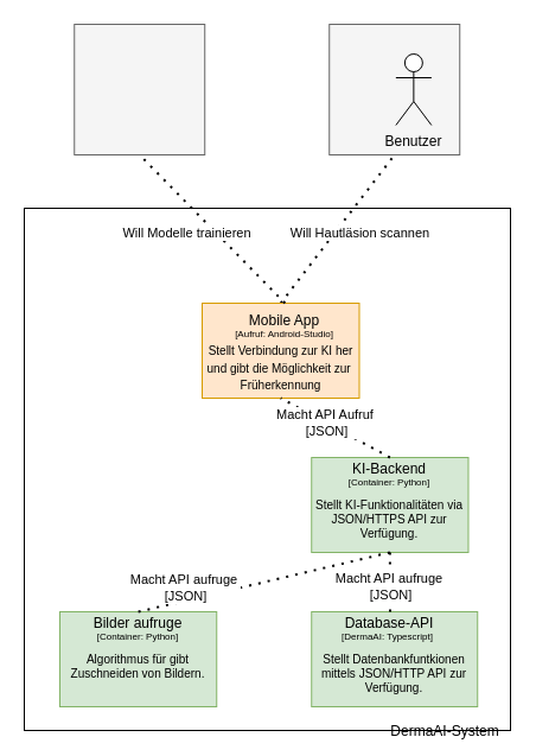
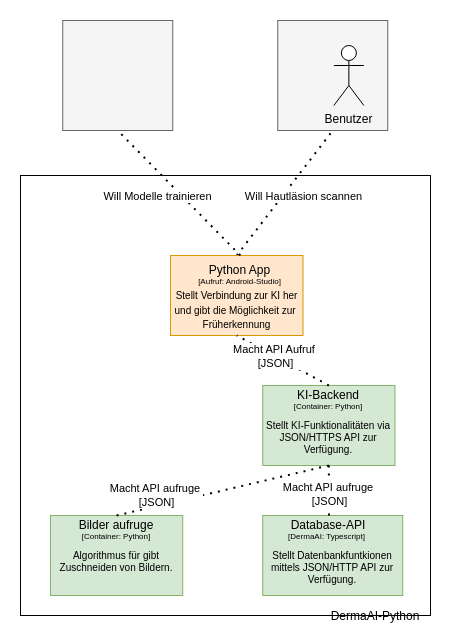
  <mxCell id="0" />
  <mxCell id="1" parent="0" />
  <mxCell id="2" value="" style="rounded=0;whiteSpace=wrap;html=1;fillColor=#FFFFFF;strokeColor=#000000;" parent="1" vertex="1"><mxGeometry x="20" y="175" width="410" height="440" as="geometry" /></mxCell>
  <mxCell id="3" value="" style="whiteSpace=wrap;html=1;aspect=fixed;fillColor=#f5f5f5;strokeColor=#666666;fontColor=#333333;" parent="1" vertex="1"><mxGeometry x="277.24" y="20" width="110" height="110" as="geometry" /></mxCell>
  <mxCell id="4" value="Benutzer" style="shape=umlActor;verticalLabelPosition=bottom;verticalAlign=top;html=1;outlineConnect=0;" parent="1" vertex="1"><mxGeometry x="333.36" y="45" width="30" height="60" as="geometry" /></mxCell>
  <mxCell id="5" style="edgeStyle=orthogonalEdgeStyle;rounded=0;orthogonalLoop=1;jettySize=auto;html=1;exitX=0.5;exitY=0;exitDx=0;exitDy=0;" parent="1" edge="1"><mxGeometry relative="1" as="geometry"><mxPoint x="235" y="135" as="targetPoint" /><mxPoint x="235" y="135" as="sourcePoint" /></mxGeometry></mxCell>
  <mxCell id="6" value="" style="endArrow=none;dashed=1;html=1;dashPattern=1 3;strokeWidth=2;rounded=0;exitX=0.5;exitY=0;exitDx=0;exitDy=0;entryX=0.5;entryY=1;entryDx=0;entryDy=0;" parent="1" source="8" target="3" edge="1"><mxGeometry width="50" height="50" relative="1" as="geometry"><mxPoint x="200" y="205" as="sourcePoint" /><mxPoint x="190" y="115" as="targetPoint" /></mxGeometry></mxCell>
  <mxCell id="7" value="Will Hautläsion scannen" style="edgeLabel;html=1;align=center;verticalAlign=middle;resizable=0;points=[];" parent="6" vertex="1" connectable="0"><mxGeometry x="-0.16" y="-1" relative="1" as="geometry"><mxPoint x="25" y="-8" as="offset" /></mxGeometry></mxCell>
  <mxCell id="8" value="&lt;font size=&quot;1&quot;&gt;&lt;br&gt;&lt;br&gt;Stellt Verbindung zur KI her&lt;br&gt;und gibt die Möglichkeit zur&amp;nbsp;&lt;br&gt;Früherkennung&lt;/font&gt;" style="rounded=0;whiteSpace=wrap;html=1;fillColor=#ffe6cc;strokeColor=#d79b00;" parent="1" vertex="1"><mxGeometry x="170" y="255" width="132.5" height="80" as="geometry" /></mxCell>
- <mxCell id="9" value="&lt;font style=&quot;font-size: 12px;&quot;&gt;Mobile App&lt;/font&gt;" style="text;html=1;align=center;verticalAlign=middle;whiteSpace=wrap;rounded=0;fontSize=9;" parent="1" vertex="1"><mxGeometry x="197.36" y="255" width="85" height="30" as="geometry" /></mxCell>
+ <mxCell id="9" value="&lt;font style=&quot;font-size: 12px;&quot;&gt;Python App&lt;/font&gt;" style="text;html=1;align=center;verticalAlign=middle;whiteSpace=wrap;rounded=0;fontSize=9;" parent="1" vertex="1"><mxGeometry x="197.36" y="255" width="85" height="30" as="geometry" /></mxCell>
  <mxCell id="10" value="&lt;font style=&quot;font-size: 8px;&quot;&gt;[Aufruf: Android-Studio]&lt;/font&gt;" style="text;html=1;align=center;verticalAlign=middle;whiteSpace=wrap;rounded=0;" parent="1" vertex="1"><mxGeometry x="182.24" y="275" width="115.25" height="10" as="geometry" /></mxCell>
  <mxCell id="11" value="&lt;div&gt;&lt;br&gt;&lt;/div&gt;&lt;div&gt;&lt;br&gt;&lt;/div&gt;Stellt KI-Funktionalitäten via JSON/HTTPS API zur Verfügung." style="rounded=0;whiteSpace=wrap;html=1;fontSize=10;align=center;fillColor=#d5e8d4;strokeColor=#82b366;" parent="1" vertex="1"><mxGeometry x="262.24" y="385" width="132.24" height="80" as="geometry" /></mxCell>
  <mxCell id="12" value="&lt;font style=&quot;font-size: 12px;&quot;&gt;KI-Backend&lt;/font&gt;" style="text;html=1;align=center;verticalAlign=middle;whiteSpace=wrap;rounded=0;fontSize=9;" parent="1" vertex="1"><mxGeometry x="292.24" y="385" width="72.25" height="20" as="geometry" /></mxCell>
  <mxCell id="13" value="&lt;font style=&quot;font-size: 8px;&quot;&gt;[Container: Python]&lt;/font&gt;" style="text;html=1;align=center;verticalAlign=middle;whiteSpace=wrap;rounded=0;" parent="1" vertex="1"><mxGeometry x="288.43" y="395" width="79.87" height="20" as="geometry" /></mxCell>
  <mxCell id="14" value="&lt;br&gt;&lt;br&gt;Stellt Datenbankfuntkionen mittels JSON/HTTP API zur Verfügung.&lt;div&gt;&lt;/div&gt;" style="rounded=0;whiteSpace=wrap;html=1;fontSize=10;align=center;fillColor=#d5e8d4;strokeColor=#82b366;" parent="1" vertex="1"><mxGeometry x="262.24" y="515" width="140" height="80" as="geometry" /></mxCell>
  <mxCell id="15" value="&lt;span style=&quot;font-size: 12px;&quot;&gt;Database-API&lt;/span&gt;" style="text;html=1;align=center;verticalAlign=middle;whiteSpace=wrap;rounded=0;fontSize=9;" parent="1" vertex="1"><mxGeometry x="287.44" y="515" width="82.11" height="20" as="geometry" /></mxCell>
  <mxCell id="16" value="&lt;font style=&quot;font-size: 8px;&quot;&gt;[DermaAI: Typescript]&lt;/font&gt;" style="text;html=1;align=center;verticalAlign=middle;whiteSpace=wrap;rounded=0;" parent="1" vertex="1"><mxGeometry x="284.81" y="525" width="83.49" height="20" as="geometry" /></mxCell>
  <mxCell id="17" value="&lt;br&gt;Algorithmus für gibt Zuschneiden von Bildern.&lt;div&gt;&lt;/div&gt;" style="rounded=0;whiteSpace=wrap;html=1;fontSize=10;align=center;fillColor=#d5e8d4;strokeColor=#82b366;" parent="1" vertex="1"><mxGeometry x="50" y="515" width="132.24" height="80" as="geometry" /></mxCell>
  <mxCell id="18" value="&lt;font style=&quot;font-size: 12px;&quot;&gt;Bilder aufruge&lt;/font&gt;" style="text;html=1;align=center;verticalAlign=middle;whiteSpace=wrap;rounded=0;fontSize=9;" parent="1" vertex="1"><mxGeometry x="60" y="515" width="112.24" height="20" as="geometry" /></mxCell>
  <mxCell id="19" value="&lt;font style=&quot;font-size: 8px;&quot;&gt;[Container: Python]&lt;/font&gt;" style="text;html=1;align=center;verticalAlign=middle;whiteSpace=wrap;rounded=0;" parent="1" vertex="1"><mxGeometry x="76.19" y="525" width="79.87" height="20" as="geometry" /></mxCell>
  <mxCell id="20" value="" style="endArrow=none;dashed=1;html=1;dashPattern=1 3;strokeWidth=2;rounded=0;entryX=0.5;entryY=1;entryDx=0;entryDy=0;exitX=0.5;exitY=0;exitDx=0;exitDy=0;" parent="1" source="12" target="8" edge="1"><mxGeometry width="50" height="50" relative="1" as="geometry"><mxPoint x="262.24" y="405" as="sourcePoint" /><mxPoint x="312.24" y="355" as="targetPoint" /></mxGeometry></mxCell>
  <mxCell id="21" value="Macht API Aufruf&amp;nbsp;&lt;br&gt;[JSON]" style="edgeLabel;html=1;align=center;verticalAlign=middle;resizable=0;points=[];" parent="20" vertex="1" connectable="0"><mxGeometry x="0.157" relative="1" as="geometry"><mxPoint as="offset" /></mxGeometry></mxCell>
  <mxCell id="22" value="" style="endArrow=none;dashed=1;html=1;dashPattern=1 3;strokeWidth=2;rounded=0;entryX=0.5;entryY=1;entryDx=0;entryDy=0;exitX=0.5;exitY=0;exitDx=0;exitDy=0;" parent="1" source="15" target="11" edge="1"><mxGeometry width="50" height="50" relative="1" as="geometry"><mxPoint x="232.24" y="455" as="sourcePoint" /><mxPoint x="282.24" y="405" as="targetPoint" /></mxGeometry></mxCell>
  <mxCell id="23" value="Macht API aufruge&amp;nbsp;&lt;br&gt;[JSON]" style="edgeLabel;html=1;align=center;verticalAlign=middle;resizable=0;points=[];" parent="22" vertex="1" connectable="0"><mxGeometry x="-0.133" relative="1" as="geometry"><mxPoint as="offset" /></mxGeometry></mxCell>
- <mxCell id="24" value="DermaAI-System" style="text;html=1;align=center;verticalAlign=middle;whiteSpace=wrap;rounded=0;" parent="1" vertex="1"><mxGeometry x="320" y="615" width="110" as="geometry" /></mxCell>
+ <mxCell id="24" value="DermaAI-Python" style="text;html=1;align=center;verticalAlign=middle;whiteSpace=wrap;rounded=0;" parent="1" vertex="1"><mxGeometry x="320" y="615" width="110" as="geometry" /></mxCell>
  <mxCell id="25" value="" style="endArrow=none;dashed=1;html=1;dashPattern=1 3;strokeWidth=2;rounded=0;exitX=0.5;exitY=0;exitDx=0;exitDy=0;entryX=0.5;entryY=1;entryDx=0;entryDy=0;" parent="1" source="18" target="11" edge="1"><mxGeometry width="50" height="50" relative="1" as="geometry"><mxPoint x="110" y="405" as="sourcePoint" /><mxPoint x="160" y="355" as="targetPoint" /></mxGeometry></mxCell>
  <mxCell id="26" value="Macht API aufruge&amp;nbsp;&lt;br&gt;[JSON]" style="edgeLabel;html=1;align=center;verticalAlign=middle;resizable=0;points=[];" parent="25" vertex="1" connectable="0"><mxGeometry x="-0.391" relative="1" as="geometry"><mxPoint x="-25" y="-5" as="offset" /></mxGeometry></mxCell>
  <mxCell id="27" value="" style="whiteSpace=wrap;html=1;aspect=fixed;fillColor=#f5f5f5;strokeColor=#666666;fontColor=#333333;" vertex="1" parent="1"><mxGeometry x="62.24" y="20" width="110" height="110" as="geometry" /></mxCell>
  <mxCell id="28" value="" style="endArrow=none;dashed=1;html=1;dashPattern=1 3;strokeWidth=2;rounded=0;entryX=0.5;entryY=1;entryDx=0;entryDy=0;exitX=0.5;exitY=0;exitDx=0;exitDy=0;" edge="1" parent="1" source="9" target="27"><mxGeometry width="50" height="50" relative="1" as="geometry"><mxPoint x="70" y="180" as="sourcePoint" /><mxPoint x="120" y="130" as="targetPoint" /></mxGeometry></mxCell>
  <mxCell id="29" value="Will Modelle trainieren" style="edgeLabel;html=1;align=center;verticalAlign=middle;resizable=0;points=[];" vertex="1" connectable="0" parent="28"><mxGeometry x="0.019" y="-3" relative="1" as="geometry"><mxPoint x="-23" y="6" as="offset" /></mxGeometry></mxCell>
